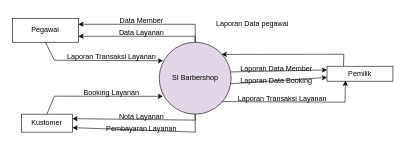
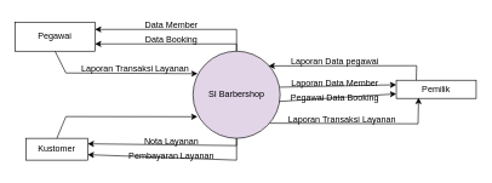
  <mxCell id="0" />
  <mxCell id="1" parent="0" />
  <mxCell id="2" value="SI Barbershop" style="ellipse;whiteSpace=wrap;html=1;fillColor=#e1d5e7;" parent="1" vertex="1"><mxGeometry x="265" y="70" width="120" height="120" as="geometry" /></mxCell>
  <mxCell id="3" value="Pemilik" style="rounded=0;whiteSpace=wrap;html=1;" parent="1" vertex="1"><mxGeometry x="545" y="110" width="110" height="25" as="geometry" /></mxCell>
  <mxCell id="4" value="Kustomer" style="rounded=0;whiteSpace=wrap;html=1;" parent="1" vertex="1"><mxGeometry x="35" y="190" width="85" height="30" as="geometry" /></mxCell>
  <mxCell id="5" value="Pegawai" style="rounded=0;whiteSpace=wrap;html=1;" parent="1" vertex="1"><mxGeometry x="20" y="30" width="110" height="40" as="geometry" /></mxCell>
  <mxCell id="6" value="" style="endArrow=classic;html=1;rounded=0;exitX=0.25;exitY=0;exitDx=0;exitDy=0;entryX=0.867;entryY=0.169;entryDx=0;entryDy=0;entryPerimeter=0;" parent="1" source="3" target="2" edge="1"><mxGeometry width="50" height="50" relative="1" as="geometry"><mxPoint x="325" y="120" as="sourcePoint" /><mxPoint x="525" y="100" as="targetPoint" /><Array as="points"><mxPoint x="573" y="90" /></Array></mxGeometry></mxCell>
  <mxCell id="7" value="" style="endArrow=classic;html=1;rounded=0;entryX=0;entryY=0.25;entryDx=0;entryDy=0;exitX=0.993;exitY=0.413;exitDx=0;exitDy=0;exitPerimeter=0;" parent="1" source="2" target="3" edge="1"><mxGeometry width="50" height="50" relative="1" as="geometry"><mxPoint x="325" y="120" as="sourcePoint" /><mxPoint x="375" y="70" as="targetPoint" /></mxGeometry></mxCell>
  <mxCell id="8" value="" style="endArrow=classic;html=1;rounded=0;entryX=0;entryY=0.75;entryDx=0;entryDy=0;exitX=0.988;exitY=0.577;exitDx=0;exitDy=0;exitPerimeter=0;" parent="1" source="2" target="3" edge="1"><mxGeometry width="50" height="50" relative="1" as="geometry"><mxPoint x="395" y="140" as="sourcePoint" /><mxPoint x="515" y="140" as="targetPoint" /></mxGeometry></mxCell>
- <mxCell id="9" value="Laporan Data pegawai" style="text;html=1;align=center;verticalAlign=middle;resizable=0;points=[];autosize=1;strokeColor=none;fillColor=none;" parent="1" vertex="1"><mxGeometry x="350" y="25" width="140" height="30" as="geometry" /></mxCell>
- <mxCell id="10" value="Booking Layanan" style="text;html=1;align=center;verticalAlign=middle;resizable=0;points=[];autosize=1;strokeColor=none;fillColor=none;" parent="1" vertex="1"><mxGeometry x="125" y="140" width="120" height="30" as="geometry" /></mxCell>
+ <mxCell id="9" value="Laporan Data pegawai" style="text;html=1;align=center;verticalAlign=middle;resizable=0;points=[];autosize=1;strokeColor=none;fillColor=none;" parent="1" vertex="1"><mxGeometry x="390" y="70" width="140" height="30" as="geometry" /></mxCell>
  <mxCell id="11" value="" style="endArrow=classic;html=1;rounded=0;exitX=0.5;exitY=0;exitDx=0;exitDy=0;entryX=0.052;entryY=0.752;entryDx=0;entryDy=0;entryPerimeter=0;" parent="1" source="4" target="2" edge="1"><mxGeometry width="50" height="50" relative="1" as="geometry"><mxPoint x="285" y="140" as="sourcePoint" /><mxPoint x="335" y="90" as="targetPoint" /><Array as="points"><mxPoint x="90" y="160" /></Array></mxGeometry></mxCell>
  <mxCell id="12" value="Pembayaran Layanan" style="text;html=1;align=center;verticalAlign=middle;resizable=0;points=[];autosize=1;strokeColor=none;fillColor=none;" parent="1" vertex="1"><mxGeometry x="165" y="200" width="140" height="30" as="geometry" /></mxCell>
  <mxCell id="13" value="" style="endArrow=classic;html=1;rounded=0;exitX=0.5;exitY=1;exitDx=0;exitDy=0;entryX=0.054;entryY=0.258;entryDx=0;entryDy=0;entryPerimeter=0;" parent="1" source="5" target="2" edge="1"><mxGeometry width="50" height="50" relative="1" as="geometry"><mxPoint x="295" y="180" as="sourcePoint" /><mxPoint x="345" y="130" as="targetPoint" /><Array as="points"><mxPoint x="90" y="100" /></Array></mxGeometry></mxCell>
  <mxCell id="14" value="Laporan Transaksi Layanan" style="text;html=1;align=center;verticalAlign=middle;resizable=0;points=[];autosize=1;strokeColor=none;fillColor=none;" parent="1" vertex="1"><mxGeometry x="100" y="80" width="170" height="30" as="geometry" /></mxCell>
  <mxCell id="15" value="" style="endArrow=classic;html=1;rounded=0;entryX=1;entryY=0.25;entryDx=0;entryDy=0;exitX=0.5;exitY=1;exitDx=0;exitDy=0;" edge="1" parent="1" source="2" target="4"><mxGeometry width="50" height="50" relative="1" as="geometry"><mxPoint x="325" y="190" as="sourcePoint" /><mxPoint x="145" y="200" as="targetPoint" /><Array as="points"><mxPoint x="325" y="200" /></Array></mxGeometry></mxCell>
  <mxCell id="16" value="Nota Layanan" style="text;html=1;align=center;verticalAlign=middle;resizable=0;points=[];autosize=1;strokeColor=none;fillColor=none;" vertex="1" parent="1"><mxGeometry x="185" y="180" width="100" height="30" as="geometry" /></mxCell>
  <mxCell id="17" value="" style="endArrow=classic;html=1;rounded=0;entryX=1;entryY=0.75;entryDx=0;entryDy=0;exitX=0.5;exitY=1;exitDx=0;exitDy=0;" edge="1" parent="1" source="2" target="4"><mxGeometry width="50" height="50" relative="1" as="geometry"><mxPoint x="325" y="210" as="sourcePoint" /><mxPoint x="145" y="220" as="targetPoint" /><Array as="points"><mxPoint x="325" y="220" /></Array></mxGeometry></mxCell>
  <mxCell id="18" value="" style="endArrow=classic;html=1;rounded=0;entryX=0.279;entryY=0.965;entryDx=0;entryDy=0;exitX=0.881;exitY=0.826;exitDx=0;exitDy=0;exitPerimeter=0;entryPerimeter=0;" edge="1" parent="1" source="2" target="3"><mxGeometry width="50" height="50" relative="1" as="geometry"><mxPoint x="393" y="160" as="sourcePoint" /><mxPoint x="555" y="160" as="targetPoint" /><Array as="points"><mxPoint x="575" y="170" /></Array></mxGeometry></mxCell>
- <mxCell id="19" value="Laporan Data Booking" style="text;html=1;align=center;verticalAlign=middle;resizable=0;points=[];autosize=1;strokeColor=none;fillColor=none;" vertex="1" parent="1"><mxGeometry x="390" y="120" width="140" height="30" as="geometry" /></mxCell>
+ <mxCell id="19" value="Pegawai Data Booking" style="text;html=1;align=center;verticalAlign=middle;resizable=0;points=[];autosize=1;strokeColor=none;fillColor=none;" vertex="1" parent="1"><mxGeometry x="390" y="120" width="140" height="30" as="geometry" /></mxCell>
  <mxCell id="20" value="" style="endArrow=classic;html=1;rounded=0;exitX=0.5;exitY=0;exitDx=0;exitDy=0;entryX=1;entryY=0.25;entryDx=0;entryDy=0;" edge="1" parent="1" source="2" target="5"><mxGeometry width="50" height="50" relative="1" as="geometry"><mxPoint x="335" y="50" as="sourcePoint" /><mxPoint x="155" y="40" as="targetPoint" /><Array as="points"><mxPoint x="325" y="40" /></Array></mxGeometry></mxCell>
  <mxCell id="21" value="" style="endArrow=classic;html=1;rounded=0;exitX=0.5;exitY=0;exitDx=0;exitDy=0;entryX=1;entryY=0.75;entryDx=0;entryDy=0;" edge="1" parent="1" source="2" target="5"><mxGeometry width="50" height="50" relative="1" as="geometry"><mxPoint x="325" y="70" as="sourcePoint" /><mxPoint x="145" y="60" as="targetPoint" /><Array as="points"><mxPoint x="325" y="60" /></Array></mxGeometry></mxCell>
- <mxCell id="22" value="Data Layanan" style="text;html=1;align=center;verticalAlign=middle;resizable=0;points=[];autosize=1;strokeColor=none;fillColor=none;" parent="1" vertex="1"><mxGeometry x="185" y="40" width="100" height="30" as="geometry" /></mxCell>
+ <mxCell id="22" value="Data Booking" style="text;html=1;align=center;verticalAlign=middle;resizable=0;points=[];autosize=1;strokeColor=none;fillColor=none;" parent="1" vertex="1"><mxGeometry x="185" y="40" width="100" height="30" as="geometry" /></mxCell>
  <mxCell id="23" value="Data Member" style="text;html=1;align=center;verticalAlign=middle;resizable=0;points=[];autosize=1;strokeColor=none;fillColor=none;" vertex="1" parent="1"><mxGeometry x="185" y="20" width="100" height="30" as="geometry" /></mxCell>
  <mxCell id="24" value="Laporan Data Member" style="text;html=1;align=center;verticalAlign=middle;resizable=0;points=[];autosize=1;strokeColor=none;fillColor=none;" parent="1" vertex="1"><mxGeometry x="390" y="100" width="140" height="30" as="geometry" /></mxCell>
  <mxCell id="25" value="Laporan Transaksi Layanan" style="text;html=1;align=center;verticalAlign=middle;resizable=0;points=[];autosize=1;strokeColor=none;fillColor=none;" parent="1" vertex="1"><mxGeometry x="385" y="150" width="170" height="30" as="geometry" /></mxCell>
